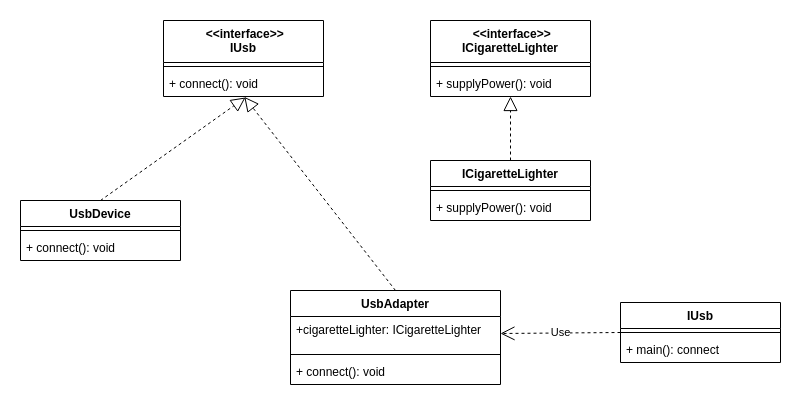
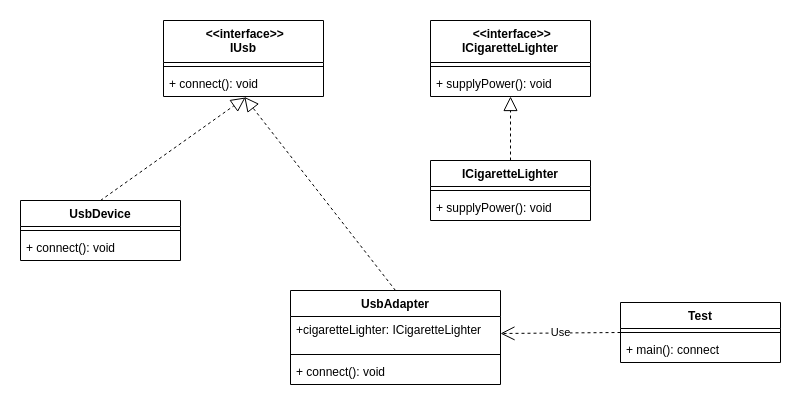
  <mxCell id="0" />
  <mxCell id="1" parent="0" />
  <mxCell id="2" value=" &lt;&lt;interface&gt;&gt;&#10;IUsb" style="swimlane;fontStyle=1;align=center;verticalAlign=top;childLayout=stackLayout;horizontal=1;startSize=42;horizontalStack=0;resizeParent=1;resizeParentMax=0;resizeLast=0;collapsible=1;marginBottom=0;" vertex="1" parent="1"><mxGeometry x="163" y="20" width="160" height="76" as="geometry" /></mxCell>
  <mxCell id="3" value="" style="line;strokeWidth=1;fillColor=none;align=left;verticalAlign=middle;spacingTop=-1;spacingLeft=3;spacingRight=3;rotatable=0;labelPosition=right;points=[];portConstraint=eastwest;" vertex="1" parent="2"><mxGeometry y="42" width="160" height="8" as="geometry" /></mxCell>
  <mxCell id="4" value="+ connect(): void" style="text;strokeColor=none;fillColor=none;align=left;verticalAlign=top;spacingLeft=4;spacingRight=4;overflow=hidden;rotatable=0;points=[[0,0.5],[1,0.5]];portConstraint=eastwest;" vertex="1" parent="2"><mxGeometry y="50" width="160" height="26" as="geometry" /></mxCell>
  <mxCell id="5" value="UsbDevice" style="swimlane;fontStyle=1;align=center;verticalAlign=top;childLayout=stackLayout;horizontal=1;startSize=26;horizontalStack=0;resizeParent=1;resizeParentMax=0;resizeLast=0;collapsible=1;marginBottom=0;" vertex="1" parent="1"><mxGeometry x="20" y="200" width="160" height="60" as="geometry" /></mxCell>
  <mxCell id="6" value="" style="line;strokeWidth=1;fillColor=none;align=left;verticalAlign=middle;spacingTop=-1;spacingLeft=3;spacingRight=3;rotatable=0;labelPosition=right;points=[];portConstraint=eastwest;" vertex="1" parent="5"><mxGeometry y="26" width="160" height="8" as="geometry" /></mxCell>
  <mxCell id="7" value="+ connect(): void" style="text;strokeColor=none;fillColor=none;align=left;verticalAlign=top;spacingLeft=4;spacingRight=4;overflow=hidden;rotatable=0;points=[[0,0.5],[1,0.5]];portConstraint=eastwest;" vertex="1" parent="5"><mxGeometry y="34" width="160" height="26" as="geometry" /></mxCell>
  <mxCell id="8" value="" style="endArrow=block;dashed=1;endFill=0;endSize=12;html=1;exitX=0.5;exitY=0;exitDx=0;exitDy=0;" edge="1" parent="1" source="5"><mxGeometry width="160" relative="1" as="geometry"><mxPoint x="53" y="290" as="sourcePoint" /><mxPoint x="245" y="97" as="targetPoint" /></mxGeometry></mxCell>
  <mxCell id="9" value=" &lt;&lt;interface&gt;&gt;&#10;ICigaretteLighter" style="swimlane;fontStyle=1;align=center;verticalAlign=top;childLayout=stackLayout;horizontal=1;startSize=42;horizontalStack=0;resizeParent=1;resizeParentMax=0;resizeLast=0;collapsible=1;marginBottom=0;" vertex="1" parent="1"><mxGeometry x="430" y="20" width="160" height="76" as="geometry" /></mxCell>
  <mxCell id="10" value="" style="line;strokeWidth=1;fillColor=none;align=left;verticalAlign=middle;spacingTop=-1;spacingLeft=3;spacingRight=3;rotatable=0;labelPosition=right;points=[];portConstraint=eastwest;" vertex="1" parent="9"><mxGeometry y="42" width="160" height="8" as="geometry" /></mxCell>
  <mxCell id="11" value="+ supplyPower(): void" style="text;strokeColor=none;fillColor=none;align=left;verticalAlign=top;spacingLeft=4;spacingRight=4;overflow=hidden;rotatable=0;points=[[0,0.5],[1,0.5]];portConstraint=eastwest;" vertex="1" parent="9"><mxGeometry y="50" width="160" height="26" as="geometry" /></mxCell>
  <mxCell id="12" value="" style="endArrow=block;dashed=1;endFill=0;endSize=12;html=1;exitX=0.5;exitY=0;exitDx=0;exitDy=0;" edge="1" parent="1" source="13" target="11"><mxGeometry width="160" relative="1" as="geometry"><mxPoint x="510" y="180" as="sourcePoint" /><mxPoint x="440" y="150.002" as="targetPoint" /></mxGeometry></mxCell>
  <mxCell id="13" value="ICigaretteLighter" style="swimlane;fontStyle=1;align=center;verticalAlign=top;childLayout=stackLayout;horizontal=1;startSize=26;horizontalStack=0;resizeParent=1;resizeParentMax=0;resizeLast=0;collapsible=1;marginBottom=0;" vertex="1" parent="1"><mxGeometry x="430" y="160" width="160" height="60" as="geometry" /></mxCell>
  <mxCell id="14" value="" style="line;strokeWidth=1;fillColor=none;align=left;verticalAlign=middle;spacingTop=-1;spacingLeft=3;spacingRight=3;rotatable=0;labelPosition=right;points=[];portConstraint=eastwest;" vertex="1" parent="13"><mxGeometry y="26" width="160" height="8" as="geometry" /></mxCell>
  <mxCell id="15" value="+ supplyPower(): void" style="text;strokeColor=none;fillColor=none;align=left;verticalAlign=top;spacingLeft=4;spacingRight=4;overflow=hidden;rotatable=0;points=[[0,0.5],[1,0.5]];portConstraint=eastwest;" vertex="1" parent="13"><mxGeometry y="34" width="160" height="26" as="geometry" /></mxCell>
  <mxCell id="16" value="UsbAdapter" style="swimlane;fontStyle=1;align=center;verticalAlign=top;childLayout=stackLayout;horizontal=1;startSize=26;horizontalStack=0;resizeParent=1;resizeParentMax=0;resizeLast=0;collapsible=1;marginBottom=0;" vertex="1" parent="1"><mxGeometry x="290" y="290" width="210" height="94" as="geometry" /></mxCell>
  <mxCell id="17" value="+cigaretteLighter: ICigaretteLighter" style="text;strokeColor=none;fillColor=none;align=left;verticalAlign=top;spacingLeft=4;spacingRight=4;overflow=hidden;rotatable=0;points=[[0,0.5],[1,0.5]];portConstraint=eastwest;" vertex="1" parent="16"><mxGeometry y="26" width="210" height="34" as="geometry" /></mxCell>
  <mxCell id="18" value="" style="line;strokeWidth=1;fillColor=none;align=left;verticalAlign=middle;spacingTop=-1;spacingLeft=3;spacingRight=3;rotatable=0;labelPosition=right;points=[];portConstraint=eastwest;" vertex="1" parent="16"><mxGeometry y="60" width="210" height="8" as="geometry" /></mxCell>
  <mxCell id="19" value="+ connect(): void" style="text;strokeColor=none;fillColor=none;align=left;verticalAlign=top;spacingLeft=4;spacingRight=4;overflow=hidden;rotatable=0;points=[[0,0.5],[1,0.5]];portConstraint=eastwest;" vertex="1" parent="16"><mxGeometry y="68" width="210" height="26" as="geometry" /></mxCell>
- <mxCell id="20" value="IUsb" style="swimlane;fontStyle=1;align=center;verticalAlign=top;childLayout=stackLayout;horizontal=1;startSize=26;horizontalStack=0;resizeParent=1;resizeParentMax=0;resizeLast=0;collapsible=1;marginBottom=0;" vertex="1" parent="1"><mxGeometry x="620" y="302" width="160" height="60" as="geometry" /></mxCell>
+ <mxCell id="20" value="Test" style="swimlane;fontStyle=1;align=center;verticalAlign=top;childLayout=stackLayout;horizontal=1;startSize=26;horizontalStack=0;resizeParent=1;resizeParentMax=0;resizeLast=0;collapsible=1;marginBottom=0;" vertex="1" parent="1"><mxGeometry x="620" y="302" width="160" height="60" as="geometry" /></mxCell>
  <mxCell id="21" value="" style="line;strokeWidth=1;fillColor=none;align=left;verticalAlign=middle;spacingTop=-1;spacingLeft=3;spacingRight=3;rotatable=0;labelPosition=right;points=[];portConstraint=eastwest;" vertex="1" parent="20"><mxGeometry y="26" width="160" height="8" as="geometry" /></mxCell>
  <mxCell id="22" value="+ main(): connect" style="text;strokeColor=none;fillColor=none;align=left;verticalAlign=top;spacingLeft=4;spacingRight=4;overflow=hidden;rotatable=0;points=[[0,0.5],[1,0.5]];portConstraint=eastwest;" vertex="1" parent="20"><mxGeometry y="34" width="160" height="26" as="geometry" /></mxCell>
  <mxCell id="23" value="Use" style="endArrow=open;endSize=12;dashed=1;html=1;entryX=1;entryY=0.5;entryDx=0;entryDy=0;exitX=0;exitY=0.5;exitDx=0;exitDy=0;exitPerimeter=0;" edge="1" parent="1" source="21" target="17"><mxGeometry width="160" relative="1" as="geometry"><mxPoint x="617" y="457" as="sourcePoint" /><mxPoint x="690" y="409" as="targetPoint" /></mxGeometry></mxCell>
  <mxCell id="24" value="" style="endArrow=block;dashed=1;endFill=0;endSize=12;html=1;exitX=0.5;exitY=0;exitDx=0;exitDy=0;entryX=0.505;entryY=1.012;entryDx=0;entryDy=0;entryPerimeter=0;" edge="1" parent="1" source="16" target="4"><mxGeometry width="160" relative="1" as="geometry"><mxPoint x="110" y="210" as="sourcePoint" /><mxPoint x="255" y="107" as="targetPoint" /></mxGeometry></mxCell>
